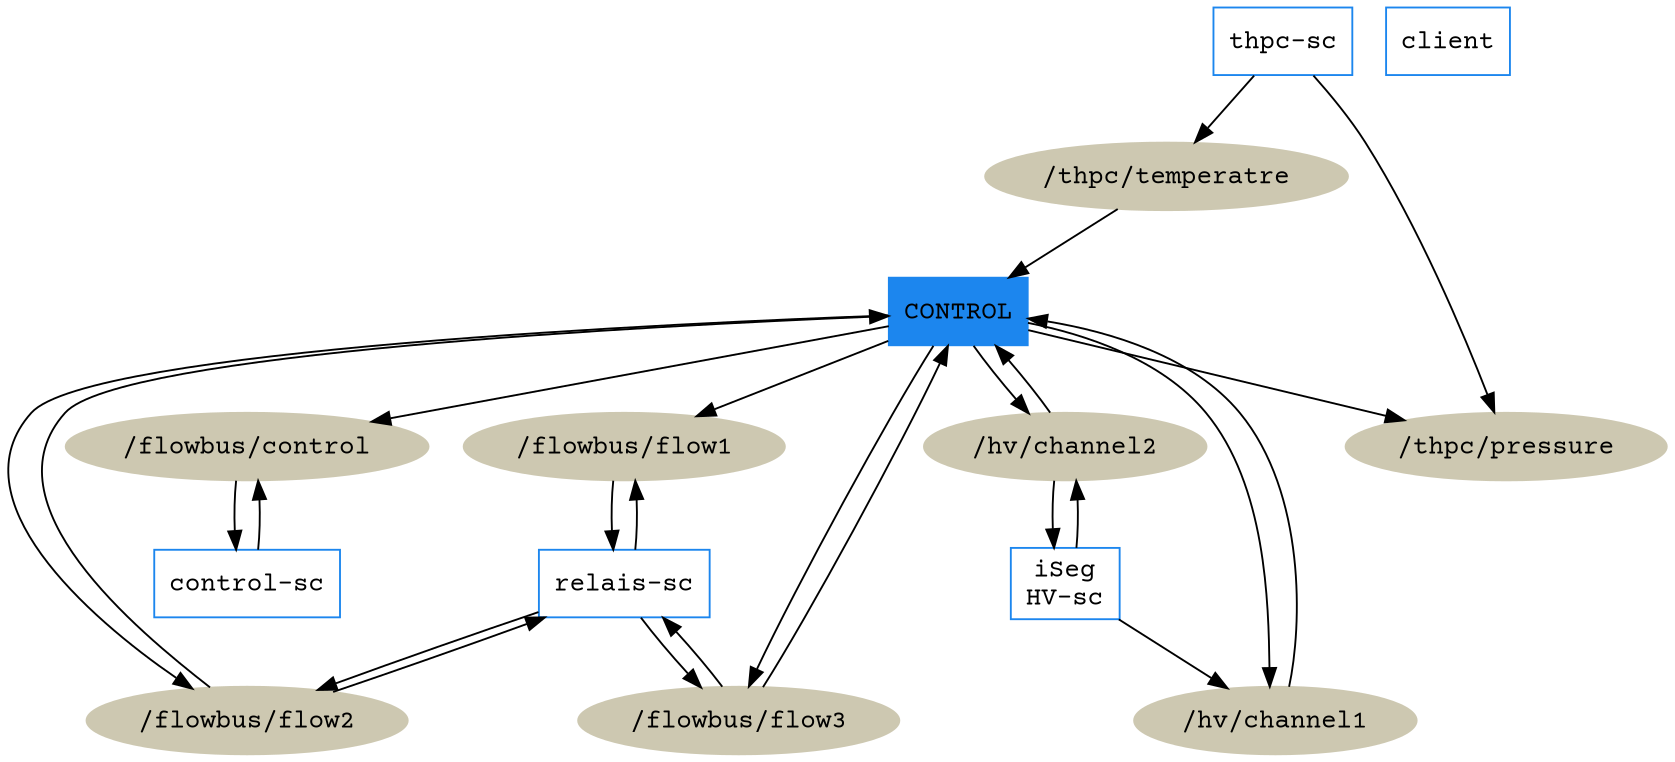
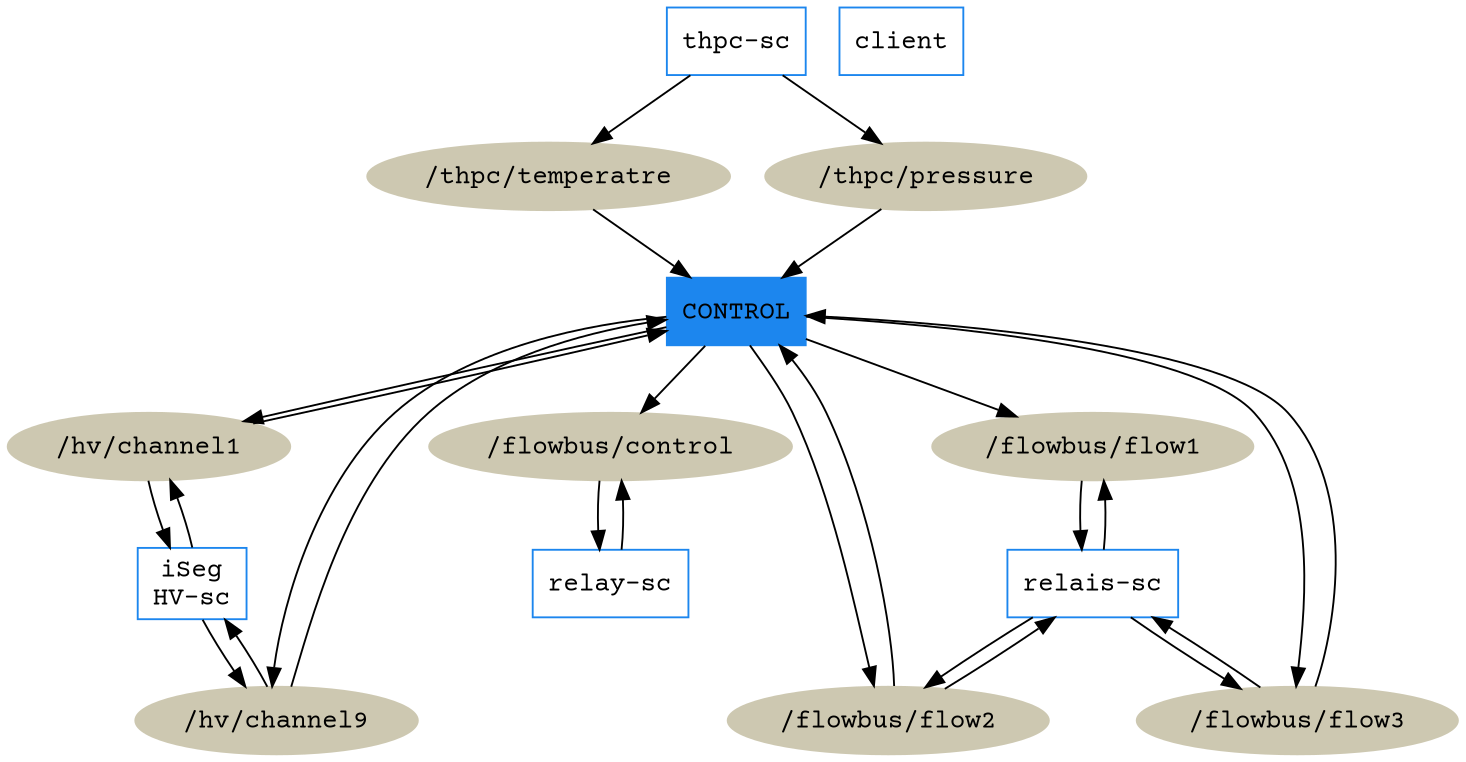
  digraph {
    fontname="Courier Prime"
    node [color=cornsilk3 fontname="Courier Prime" shape=ellipse style=filled]
    edge [fontname="Courier Prime"]
    n1 [label="/thpc/temperatre"]
    n2 [color=dodgerblue2 label=CONTROL shape=box]
    n3 [label="/hv/channel1"]
-   n4 [label="/hv/channel2"]
+   n4 [label="/hv/channel9"]
    n5 [label="/flowbus/control"]
    n6 [label="/flowbus/flow1"]
    n7 [label="/flowbus/flow2"]
    n8 [label="/flowbus/flow3"]
    n9 [label="/thpc/pressure"]
    n10 [color=dodgerblue2 label="iSeg\nHV-sc" shape=box style=solid]
-   n11 [color=dodgerblue2 label="control-sc" shape=box style=solid]
+   n11 [color=dodgerblue2 label="relay-sc" shape=box style=solid]
    n12 [color=dodgerblue2 label="relais-sc" shape=box style=solid]
    n13 [color=dodgerblue2 label=client shape=box style=solid]
    n14 [color=dodgerblue2 label="thpc-sc" shape=box style=solid]
    n1 -> n2
    n2 -> n3
    n2 -> n4
    n2 -> n5
    n2 -> n6
    n2 -> n7
    n2 -> n8
    n3 -> n2
+   n3 -> n10
    n4 -> n2
    n4 -> n10
    n5 -> n11
    n6 -> n12
    n7 -> n2
    n7 -> n12
    n8 -> n2
    n8 -> n12
-   n2 -> n9
+   n9 -> n2
    n10 -> n3
    n10 -> n4
    n11 -> n5
    n12 -> n6
    n12 -> n7
    n12 -> n8
    n14 -> n1
    n14 -> n9
  }
